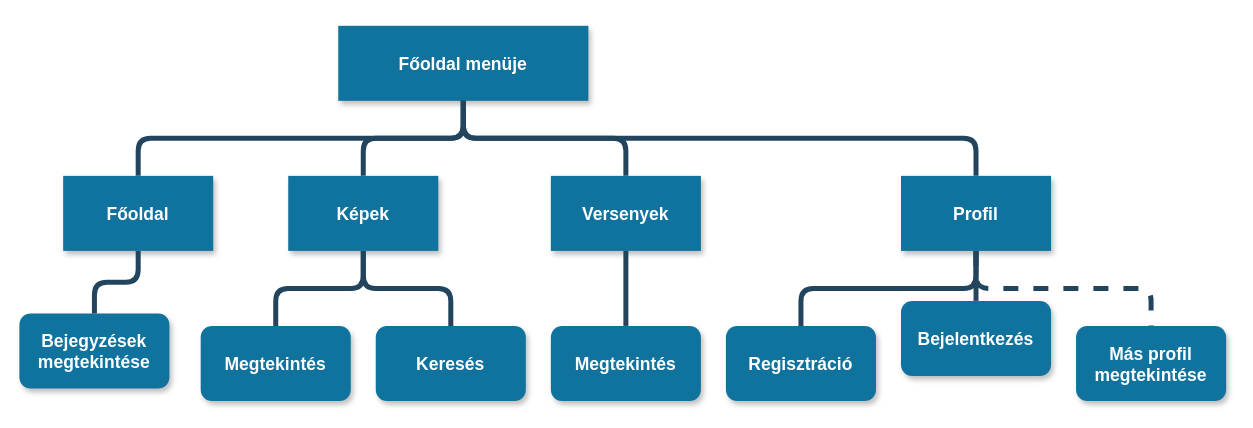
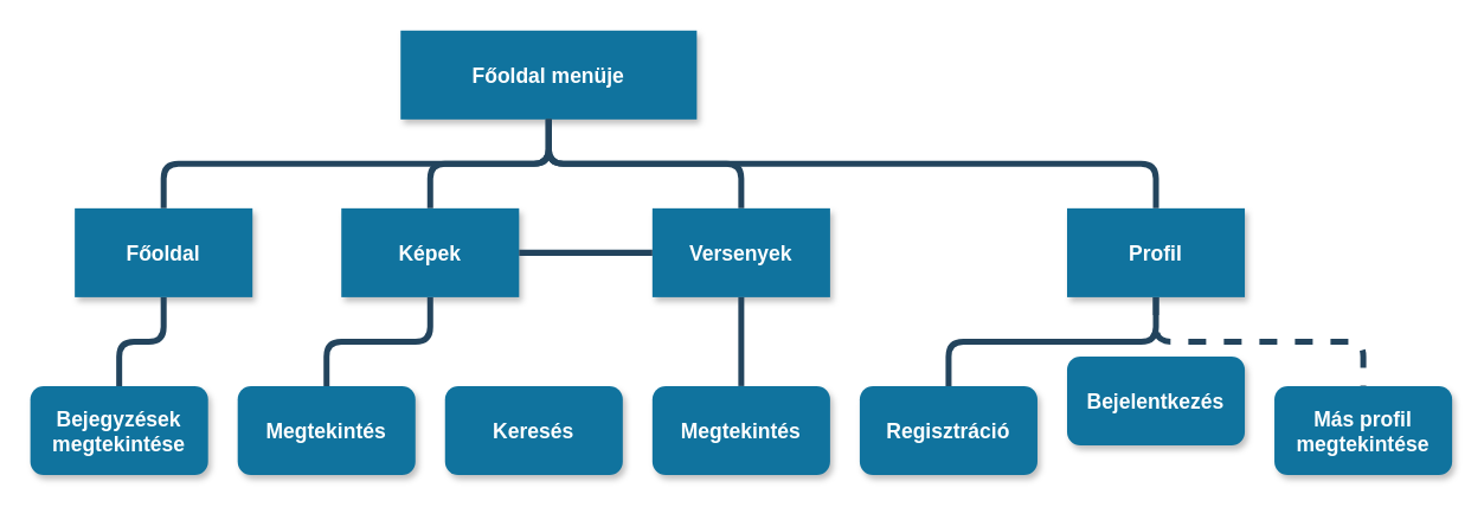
  <mxCell id="0" />
  <mxCell id="1" parent="0" />
  <mxCell id="2" value="Főoldal menüje" style="rounded=0;fillColor=#10739E;strokeColor=none;shadow=1;gradientColor=none;fontStyle=1;fontColor=#FFFFFF;fontSize=14;" parent="1" vertex="1"><mxGeometry x="270" y="20" width="200" height="60" as="geometry" /></mxCell>
  <mxCell id="3" value="Főoldal" style="rounded=0;fillColor=#10739E;strokeColor=none;shadow=1;gradientColor=none;fontStyle=1;fontColor=#FFFFFF;fontSize=14;" parent="1" vertex="1"><mxGeometry x="50" y="140" width="120" height="60" as="geometry" /></mxCell>
  <mxCell id="4" value="Képek" style="rounded=0;fillColor=#10739E;strokeColor=none;shadow=1;gradientColor=none;fontStyle=1;fontColor=#FFFFFF;fontSize=14;" parent="1" vertex="1"><mxGeometry x="230" y="140" width="120" height="60" as="geometry" /></mxCell>
  <mxCell id="5" value="Versenyek" style="rounded=0;fillColor=#10739E;strokeColor=none;shadow=1;gradientColor=none;fontStyle=1;fontColor=#FFFFFF;fontSize=14;" parent="1" vertex="1"><mxGeometry x="440" y="140" width="120" height="60" as="geometry" /></mxCell>
  <mxCell id="6" value="" style="edgeStyle=elbowEdgeStyle;elbow=vertical;strokeWidth=4;endArrow=none;endFill=0;fontStyle=1;strokeColor=#23445D;" parent="1" source="2" target="4" edge="1"><mxGeometry x="22" y="165.5" width="100" height="100" as="geometry"><mxPoint x="282" y="245.5" as="sourcePoint" /><mxPoint x="-368" y="5.5" as="targetPoint" /></mxGeometry></mxCell>
  <mxCell id="7" value="" style="edgeStyle=elbowEdgeStyle;elbow=vertical;strokeWidth=4;endArrow=none;endFill=0;fontStyle=1;strokeColor=#23445D;" parent="1" source="2" target="3" edge="1"><mxGeometry x="22" y="165.5" width="100" height="100" as="geometry"><mxPoint x="282" y="245.5" as="sourcePoint" /><mxPoint x="-368" y="5.5" as="targetPoint" /></mxGeometry></mxCell>
  <mxCell id="8" value="" style="edgeStyle=elbowEdgeStyle;elbow=vertical;strokeWidth=4;endArrow=none;endFill=0;fontStyle=1;strokeColor=#23445D;" parent="1" source="2" target="5" edge="1"><mxGeometry x="22" y="165.5" width="100" height="100" as="geometry"><mxPoint x="370" y="140" as="sourcePoint" /><mxPoint x="-368" y="5.5" as="targetPoint" /></mxGeometry></mxCell>
  <mxCell id="9" value="Profil" style="rounded=0;fillColor=#10739E;strokeColor=none;shadow=1;gradientColor=none;fontStyle=1;fontColor=#FFFFFF;fontSize=14;" vertex="1" parent="1"><mxGeometry x="720" y="140" width="120" height="60" as="geometry" /></mxCell>
  <mxCell id="10" value="" style="edgeStyle=elbowEdgeStyle;elbow=vertical;strokeWidth=4;endArrow=none;endFill=0;fontStyle=1;strokeColor=#23445D;" edge="1" parent="1" source="2" target="9"><mxGeometry x="32" y="175.5" width="100" height="100" as="geometry"><mxPoint x="300" y="110" as="sourcePoint" /><mxPoint x="500" y="170" as="targetPoint" /></mxGeometry></mxCell>
- <mxCell id="11" value="Bejegyzések&#10;megtekintése" style="rounded=1;fillColor=#10739E;strokeColor=none;shadow=1;gradientColor=none;fontStyle=1;fontColor=#FFFFFF;fontSize=14;" vertex="1" parent="1"><mxGeometry x="15" y="250" width="120" height="60" as="geometry" /></mxCell>
+ <mxCell id="11" value="Bejegyzések&#10;megtekintése" style="rounded=1;fillColor=#10739E;strokeColor=none;shadow=1;gradientColor=none;fontStyle=1;fontColor=#FFFFFF;fontSize=14;" vertex="1" parent="1"><mxGeometry x="20" y="260" width="120" height="60" as="geometry" /></mxCell>
  <mxCell id="12" value="" style="edgeStyle=elbowEdgeStyle;elbow=vertical;strokeWidth=4;endArrow=none;endFill=0;fontStyle=1;strokeColor=#23445D;" edge="1" parent="1" source="3" target="11"><mxGeometry x="62" y="275.5" width="100" height="100" as="geometry"><mxPoint x="410" y="190" as="sourcePoint" /><mxPoint x="50" y="250" as="targetPoint" /></mxGeometry></mxCell>
  <mxCell id="13" value="Megtekintés" style="rounded=1;fillColor=#10739E;strokeColor=none;shadow=1;gradientColor=none;fontStyle=1;fontColor=#FFFFFF;fontSize=14;" vertex="1" parent="1"><mxGeometry x="160" y="260" width="120" height="60" as="geometry" /></mxCell>
  <mxCell id="14" value="Keresés" style="rounded=1;fillColor=#10739E;strokeColor=none;shadow=1;gradientColor=none;fontStyle=1;fontColor=#FFFFFF;fontSize=14;" vertex="1" parent="1"><mxGeometry x="300" y="260" width="120" height="60" as="geometry" /></mxCell>
  <mxCell id="15" value="" style="edgeStyle=elbowEdgeStyle;elbow=vertical;strokeWidth=4;endArrow=none;endFill=0;fontStyle=1;strokeColor=#23445D;" edge="1" parent="1" source="4" target="13"><mxGeometry x="162" y="285.5" width="100" height="100" as="geometry"><mxPoint x="250" y="210" as="sourcePoint" /><mxPoint x="180" y="270" as="targetPoint" /></mxGeometry></mxCell>
- <mxCell id="16" value="" style="edgeStyle=elbowEdgeStyle;elbow=vertical;strokeWidth=4;endArrow=none;endFill=0;fontStyle=1;strokeColor=#23445D;" edge="1" parent="1" source="4" target="14"><mxGeometry x="277" y="275.5" width="100" height="100" as="geometry"><mxPoint x="365" y="200" as="sourcePoint" /><mxPoint x="295" y="260" as="targetPoint" /></mxGeometry></mxCell>
+ <mxCell id="16" value="" style="edgeStyle=elbowEdgeStyle;elbow=vertical;strokeWidth=4;endArrow=none;endFill=0;fontStyle=1;strokeColor=#23445D;" edge="1" parent="1" source="4" target="5"><mxGeometry x="277" y="275.5" width="100" height="100" as="geometry"><mxPoint x="365" y="200" as="sourcePoint" /><mxPoint x="295" y="260" as="targetPoint" /></mxGeometry></mxCell>
  <mxCell id="17" value="Megtekintés" style="rounded=1;fillColor=#10739E;strokeColor=none;shadow=1;gradientColor=none;fontStyle=1;fontColor=#FFFFFF;fontSize=14;" vertex="1" parent="1"><mxGeometry x="440" y="260" width="120" height="60" as="geometry" /></mxCell>
  <mxCell id="18" value="" style="edgeStyle=elbowEdgeStyle;elbow=vertical;strokeWidth=4;endArrow=none;endFill=0;fontStyle=1;strokeColor=#23445D;" edge="1" parent="1" source="5" target="17"><mxGeometry x="287" y="285.5" width="100" height="100" as="geometry"><mxPoint x="280" y="210" as="sourcePoint" /><mxPoint x="360" y="270" as="targetPoint" /></mxGeometry></mxCell>
  <mxCell id="19" value="Regisztráció" style="rounded=1;fillColor=#10739E;strokeColor=none;shadow=1;gradientColor=none;fontStyle=1;fontColor=#FFFFFF;fontSize=14;" vertex="1" parent="1"><mxGeometry x="580" y="260" width="120" height="60" as="geometry" /></mxCell>
  <mxCell id="20" value="Bejelentkezés" style="rounded=1;fillColor=#10739E;strokeColor=none;shadow=1;gradientColor=none;fontStyle=1;fontColor=#FFFFFF;fontSize=14;" vertex="1" parent="1"><mxGeometry x="720" y="240" width="120" height="60" as="geometry" /></mxCell>
  <mxCell id="21" value="" style="edgeStyle=elbowEdgeStyle;elbow=vertical;strokeWidth=4;endArrow=none;endFill=0;fontStyle=1;strokeColor=#23445D;" edge="1" parent="1" source="9" target="19"><mxGeometry x="472" y="295.5" width="100" height="100" as="geometry"><mxPoint x="655" y="210" as="sourcePoint" /><mxPoint x="685" y="270" as="targetPoint" /></mxGeometry></mxCell>
- <mxCell id="22" value="" style="edgeStyle=elbowEdgeStyle;elbow=vertical;strokeWidth=4;endArrow=none;endFill=0;fontStyle=1;strokeColor=#23445D;" edge="1" parent="1" source="9" target="20"><mxGeometry x="547" y="285.5" width="100" height="100" as="geometry"><mxPoint x="730" y="200" as="sourcePoint" /><mxPoint x="760" y="260" as="targetPoint" /></mxGeometry></mxCell>
  <mxCell id="23" value="Más profil&#10;megtekintése" style="rounded=1;fillColor=#10739E;strokeColor=none;shadow=1;gradientColor=none;fontStyle=1;fontColor=#FFFFFF;fontSize=14;" vertex="1" parent="1"><mxGeometry x="860" y="260" width="120" height="60" as="geometry" /></mxCell>
  <mxCell id="24" value="" style="edgeStyle=elbowEdgeStyle;elbow=vertical;strokeWidth=4;endArrow=none;endFill=0;fontStyle=1;strokeColor=#23445D;dashed=1;" edge="1" parent="1" source="9" target="23"><mxGeometry x="557" y="295.5" width="100" height="100" as="geometry"><mxPoint x="720" y="210" as="sourcePoint" /><mxPoint x="790" y="270" as="targetPoint" /></mxGeometry></mxCell>
